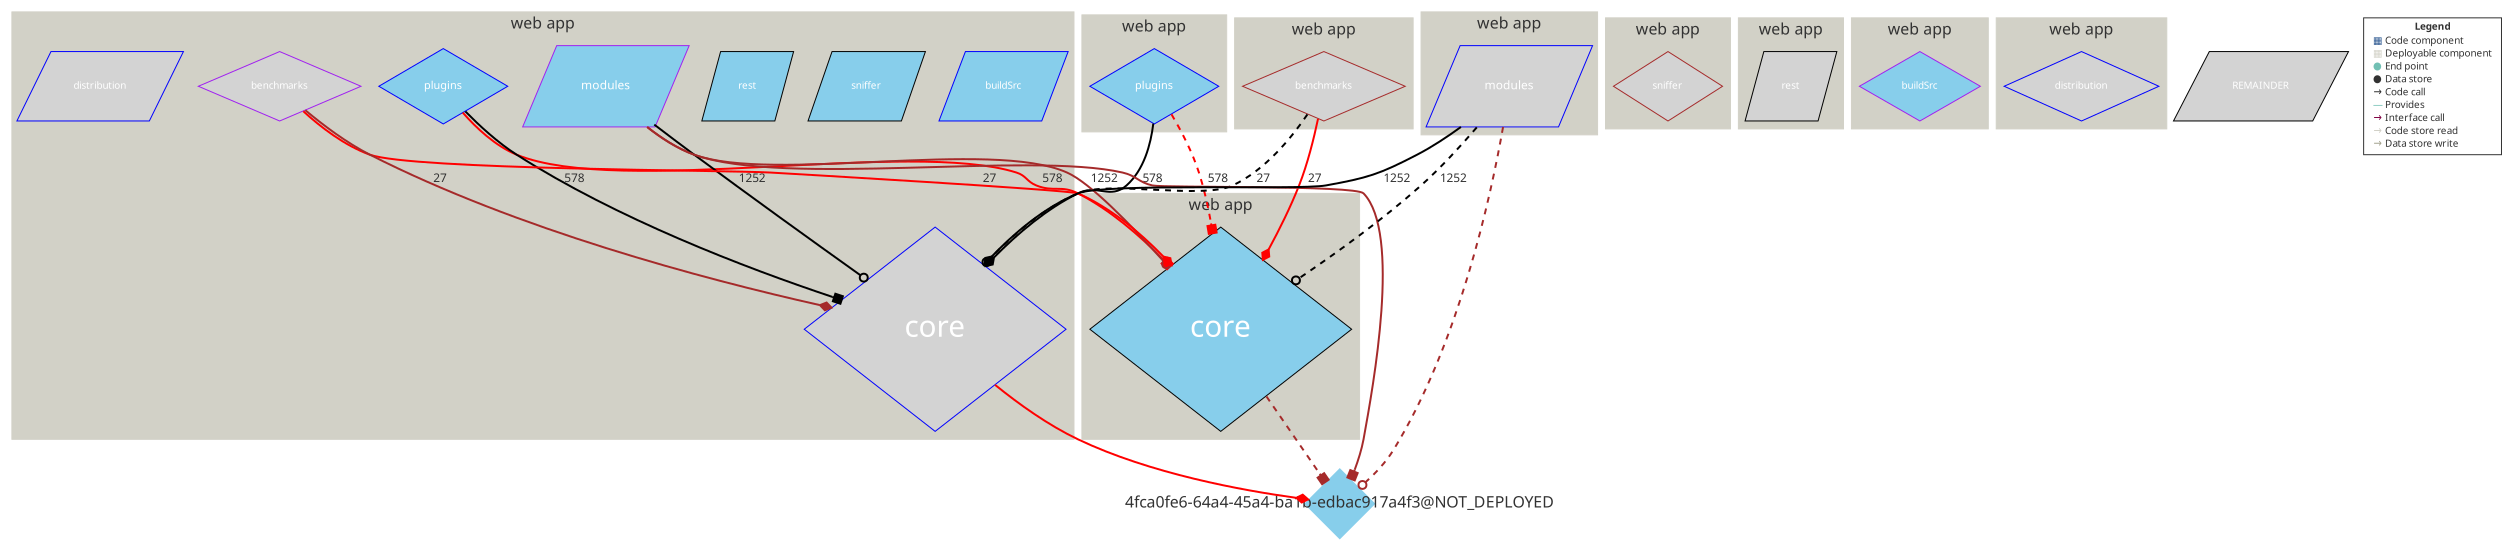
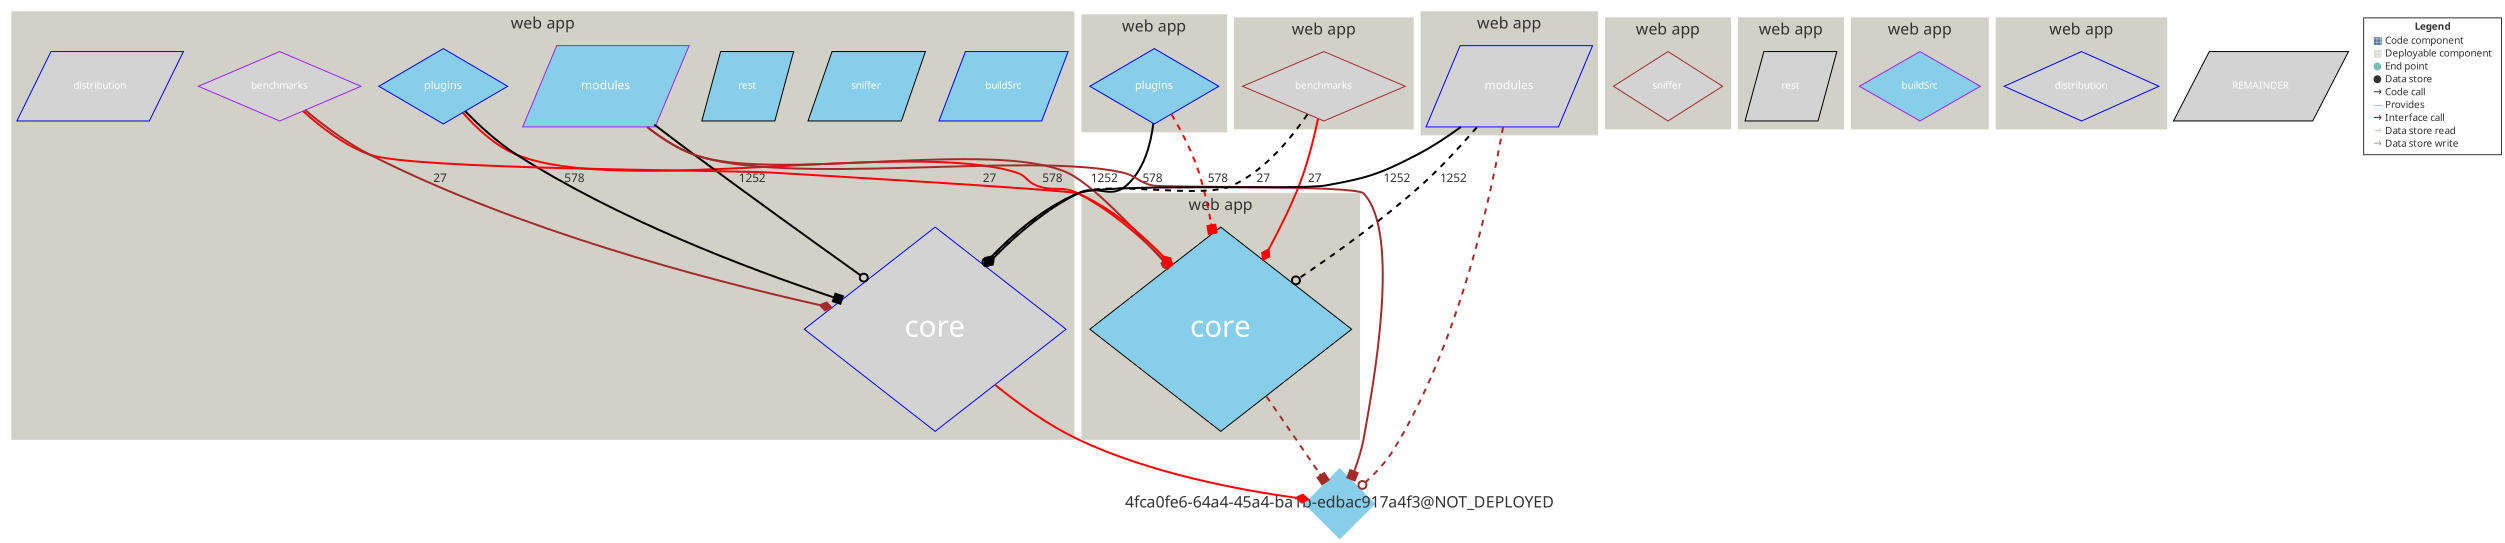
  digraph {
    compound=true
    rankdir=TD
    node [color=blue fillcolor=skyblue fontcolor="#FFFFFF" fontname="Helvetica Neue" fontsize=10 margin=0.16 penwidth=1 shape=diamond style=filled]
    edge [color=black fontcolor="#323232" fontname="Helvetica Neue" fontsize=12 penwidth=2 style=solid arrowhead=diamond]
    n1 [fontsize=11 label=plugins margin=0.176]
    n2 [color=black fontsize=30 label=core margin=0.48]
    n3 [color=brown fillcolor=lightgrey label=benchmarks]
    n4 [label=buildSrc shape=parallelogram]
    n5 [color=black label=sniffer shape=parallelogram]
    n6 [color=black label=rest shape=parallelogram]
    n7 [fontsize=11 label=plugins margin=0.176]
    n8 [color=purple fontsize=12 label=modules margin=0.192 shape=parallelogram]
    n9 [fillcolor=lightgrey fontsize=30 label=core margin=0.48]
    n10 [color=purple fillcolor=lightgrey label=benchmarks]
    n11 [fillcolor=lightgrey label=distribution shape=parallelogram]
    n12 [color=brown fillcolor=lightgrey label=sniffer]
    n13 [color=black fillcolor=lightgrey label=rest shape=parallelogram]
    n14 [fillcolor=lightgrey fontsize=12 label=modules margin=0.192 shape=parallelogram]
    n15 [color=purple label=buildSrc]
    n16 [fillcolor=lightgrey label=distribution]
    "4fca0fe6-64a4-45a4-ba1b-edbac917a4f3@NOT_DEPLOYED" [fixedsize=true fontcolor="#323232" fontsize=16 height=1.000 penwidth=0 width=1.000 color=purple margin=""]
    n18 [color=black fillcolor=lightgrey label=REMAINDER shape=parallelogram]
-   n19 [color="#323232" fillcolor="#FFFFFF" fontcolor="#323232" label=<<TABLE BORDER="0" CELLPADDING="1" CELLSPACING="0"> <TR><TD COLSPAN="2"><B>Legend</B></TD></TR> <TR><TD><FONT COLOR="#2A568F">&#9638;</FONT></TD><TD ALIGN="left">Code component</TD></TR> <TR><TD><FONT COLOR="#D2D1C7">&#9638;</FONT></TD><TD ALIGN="left">Deployable component</TD></TR> <TR><TD><FONT COLOR="#72C0B4">&#9679;</FONT></TD><TD ALIGN="left">End point</TD></TR> <TR><TD><FONT COLOR="#323232">&#9679;</FONT></TD><TD ALIGN="left">Data store</TD></TR> <TR><TD><FONT COLOR="#323232">&rarr;</FONT></TD><TD ALIGN="left">Code call</TD></TR> <TR><TD><FONT COLOR="#72C0B4">&#8212;</FONT></TD><TD ALIGN="left">Provides</TD></TR> <TR><TD><FONT COLOR="#820445">&rarr;</FONT></TD><TD ALIGN="left">Interface call</TD></TR> <TR><TD><FONT COLOR="#D2D1C7">&rarr;</FONT></TD><TD ALIGN="left">Code store read</TD></TR> <TR><TD><FONT COLOR="#A4A38F">&rarr;</FONT></TD><TD ALIGN="left">Data store write</TD></TR> </TABLE> > shape=box margin=""]
+   n19 [color="#323232" fillcolor="#FFFFFF" fontcolor="#323232" label=<<TABLE BORDER="0" CELLPADDING="1" CELLSPACING="0"> <TR><TD COLSPAN="2"><B>Legend</B></TD></TR> <TR><TD><FONT COLOR="#2A568F">&#9638;</FONT></TD><TD ALIGN="left">Code component</TD></TR> <TR><TD><FONT COLOR="#D2D1C7">&#9638;</FONT></TD><TD ALIGN="left">Deployable component</TD></TR> <TR><TD><FONT COLOR="#72C0B4">&#9679;</FONT></TD><TD ALIGN="left">End point</TD></TR> <TR><TD><FONT COLOR="#323232">&#9679;</FONT></TD><TD ALIGN="left">Data store</TD></TR> <TR><TD><FONT COLOR="#323232">&rarr;</FONT></TD><TD ALIGN="left">Code call</TD></TR> <TR><TD><FONT COLOR="#72C0B4">&#8212;</FONT></TD><TD ALIGN="left">Provides</TD></TR> <TR><TD><FONT COLOR="#820445">&rarr;</FONT></TD><TD ALIGN="left">Interface call</TD></TR> <TR><TD><FONT COLOR="#D2D1C7">&rarr;</FONT></TD><TD ALIGN="left">Data store read</TD></TR> <TR><TD><FONT COLOR="#A4A38F">&rarr;</FONT></TD><TD ALIGN="left">Data store write</TD></TR> </TABLE> > shape=box margin=""]
    subgraph cluster_1 {
      color="#D2D1C7"
      fontcolor="#323232"
      fontname="Helvetica Neue"
      fontsize=16
      label="web app"
      style=filled
      n1
    }
    subgraph cluster_2 {
      color="#D2D1C7"
      fontcolor="#323232"
      fontname="Helvetica Neue"
      fontsize=16
      label="web app"
      style=filled
      n2
    }
    subgraph cluster_3 {
      color="#D2D1C7"
      fontcolor="#323232"
      fontname="Helvetica Neue"
      fontsize=16
      label="web app"
      style=filled
      n3
    }
    subgraph cluster_4 {
      color="#D2D1C7"
      fontcolor="#323232"
      fontname="Helvetica Neue"
      fontsize=16
      label="web app"
      style=filled
      n4
      n5
      n6
      n7
      n8
      n9
      n10
      n11
    }
    subgraph cluster_5 {
      color="#D2D1C7"
      fontcolor="#323232"
      fontname="Helvetica Neue"
      fontsize=16
      label="web app"
      style=filled
      n12
    }
    subgraph cluster_6 {
      color="#D2D1C7"
      fontcolor="#323232"
      fontname="Helvetica Neue"
      fontsize=16
      label="web app"
      style=filled
      n13
    }
    subgraph cluster_7 {
      color="#D2D1C7"
      fontcolor="#323232"
      fontname="Helvetica Neue"
      fontsize=16
      label="web app"
      style=filled
      n14
    }
    subgraph cluster_8 {
      color="#D2D1C7"
      fontcolor="#323232"
      fontname="Helvetica Neue"
      fontsize=16
      label="web app"
      style=filled
      n15
    }
    subgraph cluster_9 {
      color="#D2D1C7"
      fontcolor="#323232"
      fontname="Helvetica Neue"
      fontsize=16
      label="web app"
      style=filled
      n16
    }
    n1 -> n2 [color=red label="  578" style=dashed arrowhead=box]
    n1 -> n9 [label="  578" style=bold]
    n2 -> "4fca0fe6-64a4-45a4-ba1b-edbac917a4f3@NOT_DEPLOYED" [color=brown fontcolor="#A4A38F" style=dashed arrowhead=box]
    n3 -> n2 [color=red label="  27"]
    n3 -> n9 [label="  27" style=dashed]
    n7 -> n2 [color=red label="  578" arrowhead=box]
    n7 -> n9 [label="  578" arrowhead=box]
    n8 -> n2 [color=brown label="  1252" arrowhead=odot]
    n8 -> n9 [label="  1252" style=bold arrowhead=odot]
    n8 -> "4fca0fe6-64a4-45a4-ba1b-edbac917a4f3@NOT_DEPLOYED" [color=brown fontcolor="#A4A38F" arrowhead=box]
    n9 -> "4fca0fe6-64a4-45a4-ba1b-edbac917a4f3@NOT_DEPLOYED" [color=red fontcolor="#A4A38F" style=bold]
    n10 -> n2 [color=red label="  27" style=bold]
    n10 -> n9 [color=brown label="  27"]
    n14 -> n2 [label="  1252" style=dashed arrowhead=odot]
    n14 -> n9 [label="  1252" arrowhead=odot]
    n14 -> "4fca0fe6-64a4-45a4-ba1b-edbac917a4f3@NOT_DEPLOYED" [color=brown fontcolor="#A4A38F" style=dashed arrowhead=odot]
  }
